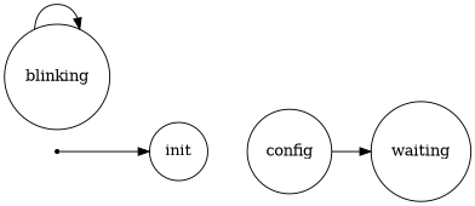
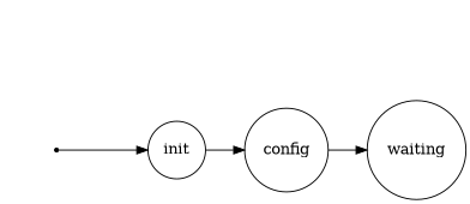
  digraph {
    fontname="DejaVu Serif"
    rankdir=LR
    node [fontname="DejaVu Serif" shape=circle]
    edge [fontname="DejaVu Serif"]
    iniziale [shape=point]
    init
    config
    waiting
-   blinking
    iniziale -> init
+   init -> config
    config -> waiting
-   blinking -> blinking
  }
